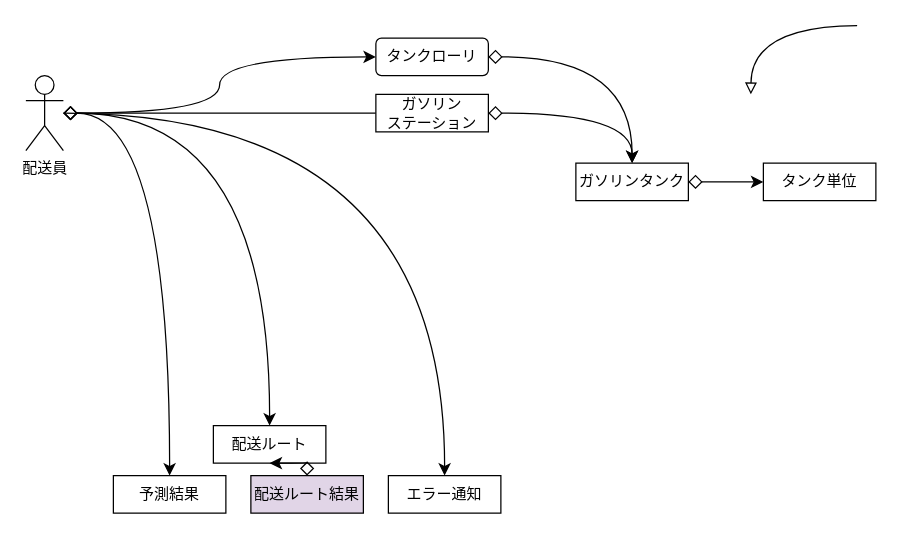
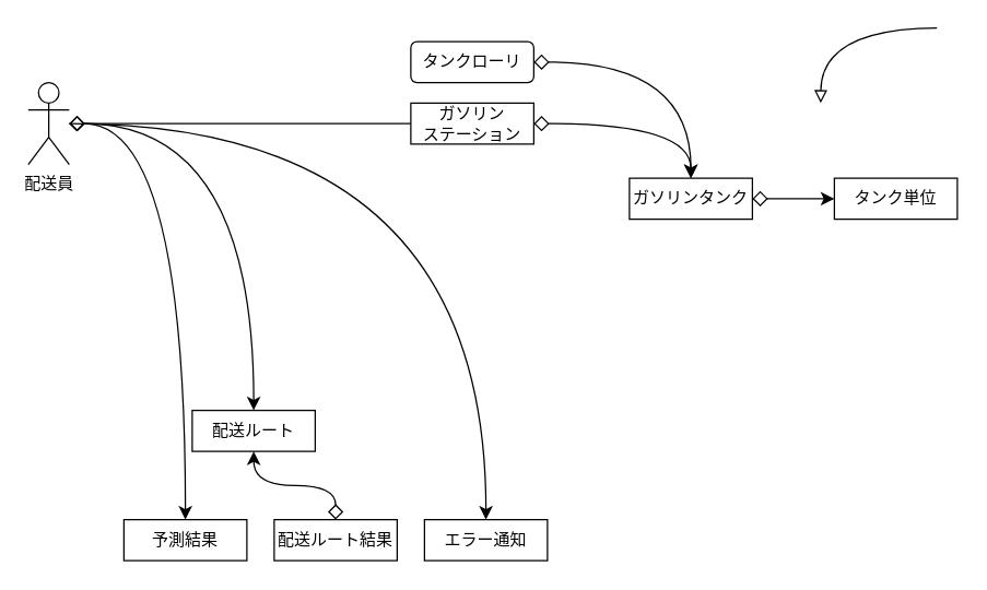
  <mxCell id="0" />
  <mxCell id="1" parent="0" />
- <mxCell id="2" value="" style="endArrow=classic;endSize=7;endFill=1;shadow=0;strokeWidth=1;rounded=0;edgeStyle=orthogonalEdgeStyle;elbow=vertical;curved=1;startArrow=diamond;startFill=0;sourcePerimeterSpacing=0;targetPerimeterSpacing=0;startSize=9;" edge="1" parent="1" source="4" target="3"><mxGeometry width="160" relative="1" as="geometry"><mxPoint x="250" y="252" as="sourcePoint" /><mxPoint x="190" y="190" as="targetPoint" /></mxGeometry></mxCell>
  <mxCell id="3" value="タンクローリ" style="whiteSpace=wrap;html=1;rounded=1;" vertex="1" parent="1"><mxGeometry x="300" y="30" width="90" height="30" as="geometry" /></mxCell>
  <mxCell id="4" value="配送員" style="shape=umlActor;verticalLabelPosition=bottom;verticalAlign=top;html=1;outlineConnect=0;" vertex="1" parent="1"><mxGeometry x="20" y="60" width="30" height="60" as="geometry" /></mxCell>
  <mxCell id="5" value="ガソリンタンク" style="rounded=0;whiteSpace=wrap;html=1;" vertex="1" parent="1"><mxGeometry x="460" y="130" width="90" height="30" as="geometry" /></mxCell>
  <mxCell id="6" value="" style="endArrow=block;endSize=7;endFill=0;shadow=0;strokeWidth=1;rounded=0;edgeStyle=orthogonalEdgeStyle;elbow=vertical;curved=1;startArrow=none;startFill=0;sourcePerimeterSpacing=0;targetPerimeterSpacing=0;startSize=9;" edge="1" parent="1"><mxGeometry width="160" relative="1" as="geometry"><mxPoint x="685" y="20" as="sourcePoint" /><mxPoint x="600" y="75" as="targetPoint" /></mxGeometry></mxCell>
  <mxCell id="7" value="" style="endArrow=classic;endSize=7;endFill=1;shadow=0;strokeWidth=1;rounded=0;edgeStyle=orthogonalEdgeStyle;elbow=vertical;curved=1;startArrow=diamond;startFill=0;sourcePerimeterSpacing=0;targetPerimeterSpacing=0;startSize=9;" edge="1" parent="1" source="3" target="5"><mxGeometry width="160" relative="1" as="geometry"><mxPoint x="249" y="150" as="sourcePoint" /><mxPoint x="419" y="150" as="targetPoint" /></mxGeometry></mxCell>
  <mxCell id="8" value="" style="endArrow=classic;endSize=7;endFill=1;shadow=0;strokeWidth=1;rounded=0;edgeStyle=orthogonalEdgeStyle;elbow=vertical;curved=1;startArrow=diamond;startFill=0;sourcePerimeterSpacing=0;targetPerimeterSpacing=0;startSize=9;" edge="1" parent="1" source="20" target="5"><mxGeometry width="160" relative="1" as="geometry"><mxPoint x="280" y="205" as="sourcePoint" /><mxPoint x="460" y="175" as="targetPoint" /></mxGeometry></mxCell>
  <mxCell id="9" value="タンク単位" style="rounded=0;whiteSpace=wrap;html=1;" vertex="1" parent="1"><mxGeometry x="610" y="130" width="90" height="30" as="geometry" /></mxCell>
  <mxCell id="10" value="" style="endArrow=classic;endSize=7;endFill=1;shadow=0;strokeWidth=1;rounded=0;edgeStyle=orthogonalEdgeStyle;elbow=vertical;curved=1;startArrow=diamond;startFill=0;sourcePerimeterSpacing=0;targetPerimeterSpacing=0;startSize=9;" edge="1" parent="1" source="5" target="9"><mxGeometry width="160" relative="1" as="geometry"><mxPoint x="300" y="100" as="sourcePoint" /><mxPoint x="505" y="160" as="targetPoint" /></mxGeometry></mxCell>
- <mxCell id="11" value="配送ルート結果" style="rounded=0;whiteSpace=wrap;html=1;fillColor=#e1d5e7;" vertex="1" parent="1"><mxGeometry x="200" y="380" width="90" height="30" as="geometry" /></mxCell>
+ <mxCell id="11" value="配送ルート結果" style="rounded=0;whiteSpace=wrap;html=1;" vertex="1" parent="1"><mxGeometry x="200" y="380" width="90" height="30" as="geometry" /></mxCell>
  <mxCell id="12" value="予測結果" style="rounded=0;whiteSpace=wrap;html=1;" vertex="1" parent="1"><mxGeometry x="90" y="380" width="90" height="30" as="geometry" /></mxCell>
- <mxCell id="13" value="配送ルート" style="rounded=0;whiteSpace=wrap;html=1;" vertex="1" parent="1"><mxGeometry x="170" y="340" width="90" height="30" as="geometry" /></mxCell>
+ <mxCell id="13" value="配送ルート" style="rounded=0;whiteSpace=wrap;html=1;" vertex="1" parent="1"><mxGeometry x="140" y="300" width="90" height="30" as="geometry" /></mxCell>
  <mxCell id="14" value="" style="endArrow=classic;endSize=7;endFill=1;shadow=0;strokeWidth=1;rounded=0;edgeStyle=orthogonalEdgeStyle;elbow=vertical;curved=1;startArrow=diamond;startFill=0;sourcePerimeterSpacing=0;targetPerimeterSpacing=0;startSize=9;" edge="1" parent="1" source="11" target="13"><mxGeometry width="160" relative="1" as="geometry"><mxPoint x="300" y="205" as="sourcePoint" /><mxPoint x="460" y="175" as="targetPoint" /></mxGeometry></mxCell>
  <mxCell id="15" value="" style="endArrow=classic;endSize=7;endFill=1;shadow=0;strokeWidth=1;rounded=0;edgeStyle=orthogonalEdgeStyle;elbow=vertical;curved=1;startArrow=diamond;startFill=0;sourcePerimeterSpacing=0;targetPerimeterSpacing=0;startSize=9;entryX=0.5;entryY=0;entryDx=0;entryDy=0;" edge="1" parent="1" source="4" target="12"><mxGeometry width="160" relative="1" as="geometry"><mxPoint x="60" y="100" as="sourcePoint" /><mxPoint x="210" y="100" as="targetPoint" /></mxGeometry></mxCell>
  <mxCell id="16" value="" style="endArrow=classic;endSize=7;endFill=1;shadow=0;strokeWidth=1;rounded=0;edgeStyle=orthogonalEdgeStyle;elbow=vertical;curved=1;startArrow=diamond;startFill=0;sourcePerimeterSpacing=0;targetPerimeterSpacing=0;startSize=9;" edge="1" parent="1" target="13"><mxGeometry width="160" relative="1" as="geometry"><mxPoint x="50" y="90" as="sourcePoint" /><mxPoint x="195" y="310" as="targetPoint" /></mxGeometry></mxCell>
  <mxCell id="17" value="エラー通知" style="rounded=0;whiteSpace=wrap;html=1;" vertex="1" parent="1"><mxGeometry x="310" y="380" width="90" height="30" as="geometry" /></mxCell>
  <mxCell id="18" value="" style="endArrow=classic;endSize=7;endFill=1;shadow=0;strokeWidth=1;rounded=0;edgeStyle=orthogonalEdgeStyle;elbow=vertical;curved=1;startArrow=none;startFill=0;targetPerimeterSpacing=0;startSize=9;" edge="1" parent="1" source="4" target="17"><mxGeometry width="160" relative="1" as="geometry"><mxPoint x="60" y="100" as="sourcePoint" /><mxPoint x="195" y="310" as="targetPoint" /></mxGeometry></mxCell>
  <mxCell id="19" value="" style="endArrow=none;endSize=7;endFill=1;shadow=0;strokeWidth=1;rounded=0;edgeStyle=orthogonalEdgeStyle;elbow=vertical;curved=1;startArrow=diamond;startFill=0;sourcePerimeterSpacing=0;startSize=9;" edge="1" parent="1" source="4" target="20"><mxGeometry width="160" relative="1" as="geometry"><mxPoint x="50" y="90" as="sourcePoint" /><mxPoint x="365" y="380" as="targetPoint" /></mxGeometry></mxCell>
  <mxCell id="20" value="ガソリン&lt;br&gt;ステーション" style="rounded=0;whiteSpace=wrap;html=1;" vertex="1" parent="1"><mxGeometry x="300" y="75" width="90" height="30" as="geometry" /></mxCell>
